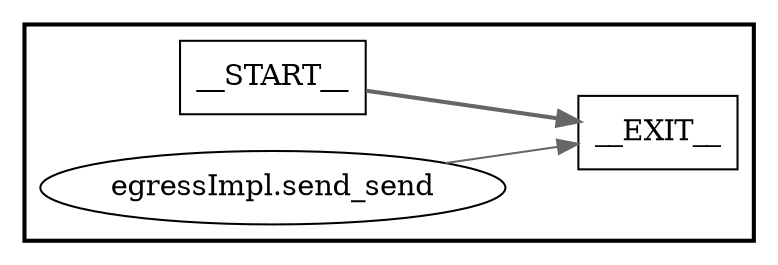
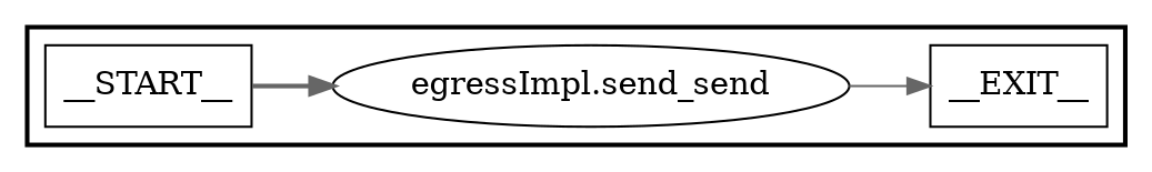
  digraph {
    rankdir=LR
    node [shape=rectangle style=solid]
    edge [color=gray40]
    n1 [label=__START__]
    n2 [label="egressImpl.send_send" shape=ellipse]
    n3 [label=__EXIT__]
    subgraph cluster_1 {
      labeljust=r
      style=bold
      n1
      n2
      n3
    }
-   n1 -> n3 [style=bold]
+   n1 -> n2 [style=bold]
    n2 -> n3 [style=solid]
  }
